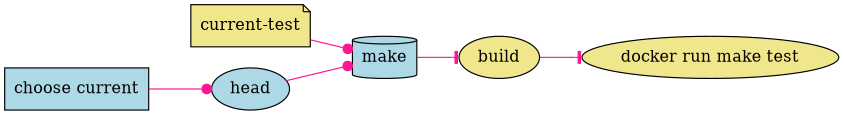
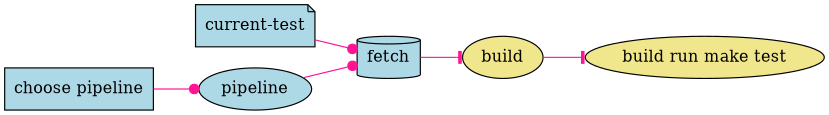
  digraph {
    fontname="DejaVu Serif"
    rankdir=LR
    node [fillcolor=khaki fontname="DejaVu Serif" shape=ellipse style=filled]
    edge [arrowhead=dot color=deeppink fontname="DejaVu Serif"]
-   n1 [label="current-test" shape=note]
-   n2 [fillcolor=lightblue label=make shape=cylinder]
-   n3 [fillcolor=lightblue label="choose current" shape=box]
-   n4 [fillcolor=lightblue label=head]
+   n1 [fillcolor=lightblue label="current-test" shape=note]
+   n2 [fillcolor=lightblue label=fetch shape=cylinder]
+   n3 [fillcolor=lightblue label="choose pipeline" shape=box]
+   n4 [fillcolor=lightblue label=pipeline]
    n5 [label=build]
-   n6 [label="docker run make test"]
+   n6 [label="build run make test"]
    n1 -> n2
    n2 -> n5 [arrowhead=tee]
    n3 -> n4
    n4 -> n2
    n5 -> n6 [arrowhead=tee]
  }
